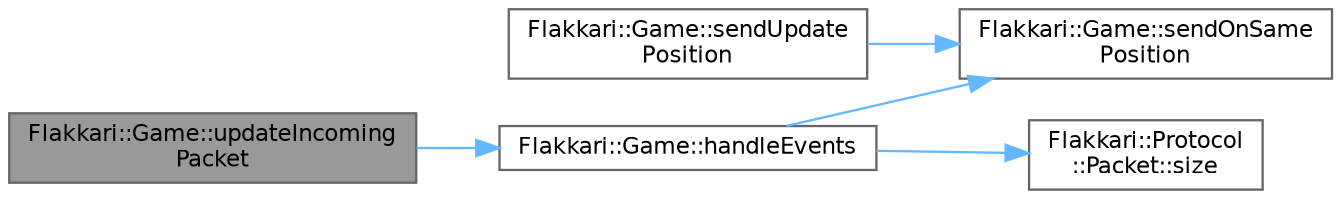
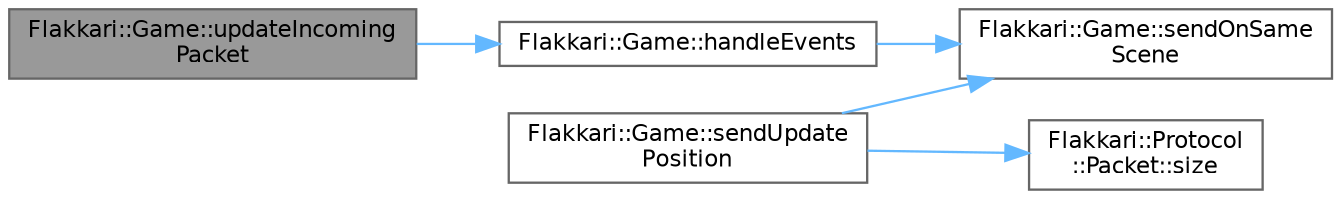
  digraph {
    rankdir=LR
    node [color=grey40 fillcolor=white fontname=Helvetica fontsize=10 shape=box style=filled]
    edge [color=steelblue1 fontname=Helvetica fontsize=10 labelfontname=Helvetica labelfontsize=10 style=solid]
    n1 [color=gray40 fillcolor=grey60 fontcolor=black height=0.2 label="Flakkari::Game::updateIncoming\lPacket" width=0.4]
    n2 [height=0.2 label="Flakkari::Game::handleEvents" width=0.4]
-   n3 [height=0.2 label="Flakkari::Game::sendOnSame\lPosition" width=0.4]
+   n3 [height=0.2 label="Flakkari::Game::sendOnSame\lScene" width=0.4]
    n4 [height=0.2 label="Flakkari::Game::sendUpdate\lPosition" width=0.4]
    n5 [height=0.2 label="Flakkari::Protocol\l::Packet::size" width=0.4]
    n1 -> n2
    n2 -> n3
    n4 -> n3
-   n2 -> n5
+   n4 -> n5
  }
